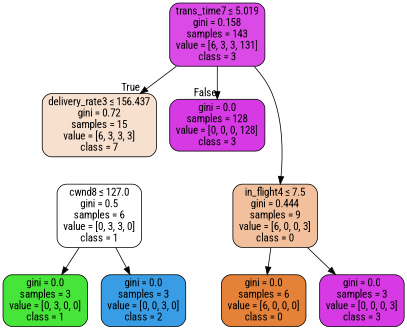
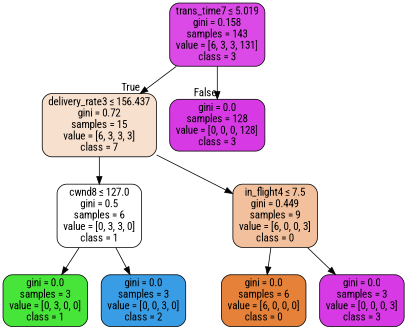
  digraph {
    fontname="Roboto Condensed"
    node [color=black fillcolor="#d739e5" fontname="Roboto Condensed" shape=box style="filled, rounded"]
    edge [fontname="Roboto Condensed"]
    n1 [fillcolor="#db4ae7" label=<trans_time7 &le; 5.019<br/>gini = 0.158<br/>samples = 143<br/>value = [6, 3, 3, 131]<br/>class = 3>]
    n2 [fillcolor="#f8e0ce" label=<delivery_rate3 &le; 156.437<br/>gini = 0.72<br/>samples = 15<br/>value = [6, 3, 3, 3]<br/>class = 7>]
    n3 [label=<gini = 0.0<br/>samples = 128<br/>value = [0, 0, 0, 128]<br/>class = 3>]
-   n4 [fillcolor="#f2c09c" label=<in_flight4 &le; 7.5<br/>gini = 0.444<br/>samples = 9<br/>value = [6, 0, 0, 3]<br/>class = 0>]
+   n4 [fillcolor="#f2c09c" label=<in_flight4 &le; 7.5<br/>gini = 0.449<br/>samples = 9<br/>value = [6, 0, 0, 3]<br/>class = 0>]
    n5 [fillcolor="#ffffff" label=<cwnd8 &le; 127.0<br/>gini = 0.5<br/>samples = 6<br/>value = [0, 3, 3, 0]<br/>class = 1>]
    n6 [fillcolor="#e58139" label=<gini = 0.0<br/>samples = 6<br/>value = [6, 0, 0, 0]<br/>class = 0>]
    n7 [label=<gini = 0.0<br/>samples = 3<br/>value = [0, 0, 0, 3]<br/>class = 3>]
    n8 [fillcolor="#47e539" label=<gini = 0.0<br/>samples = 3<br/>value = [0, 3, 0, 0]<br/>class = 1>]
    n9 [fillcolor="#399de5" label=<gini = 0.0<br/>samples = 3<br/>value = [0, 0, 3, 0]<br/>class = 2>]
    n1 -> n2 [headlabel=True labelangle=45 labeldistance=2.5]
    n1 -> n3 [headlabel=False labelangle=-45 labeldistance=2.5]
-   n1 -> n4
+   n2 -> n4
+   n2 -> n5
    n4 -> n6
    n4 -> n7
    n5 -> n8
    n5 -> n9
  }
